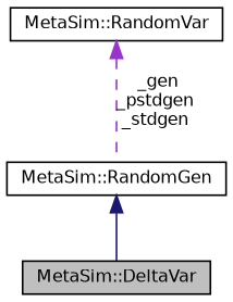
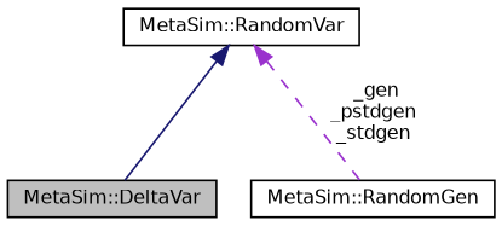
  digraph {
    node [color=black fillcolor=white fontname=Helvetica fontsize=10 shape=record style=filled]
    edge [dir=back fontname=Helvetica fontsize=10 labelfontname=Helvetica labelfontsize=10]
    n1 [fillcolor=grey75 fontcolor=black height=0.2 label="MetaSim::DeltaVar" width=0.4]
    n2 [height=0.2 label="MetaSim::RandomVar" width=0.4]
    n3 [height=0.2 label="MetaSim::RandomGen" width=0.4]
-   n3 -> n1 [color=midnightblue style=solid]
+   n2 -> n1 [color=midnightblue style=solid]
    n2 -> n3 [color=darkorchid3 label=" _gen\n_pstdgen\n_stdgen" style=dashed]
  }
